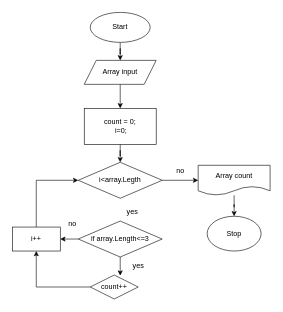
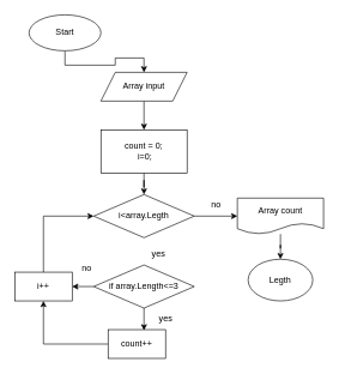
  <mxCell id="0" />
  <mxCell id="1" parent="0" />
  <mxCell id="2" style="edgeStyle=orthogonalEdgeStyle;rounded=0;orthogonalLoop=1;jettySize=auto;html=1;entryX=0.5;entryY=0;entryDx=0;entryDy=0;" edge="1" parent="1" source="3" target="9"><mxGeometry relative="1" as="geometry" /></mxCell>
- <mxCell id="3" value="Start" style="ellipse;whiteSpace=wrap;html=1;" parent="1" vertex="1"><mxGeometry x="150" y="20" width="100" height="50" as="geometry" /></mxCell>
+ <mxCell id="3" value="Start" style="ellipse;whiteSpace=wrap;html=1;" parent="1" vertex="1"><mxGeometry x="40" y="20" width="100" height="50" as="geometry" /></mxCell>
  <mxCell id="4" style="edgeStyle=orthogonalEdgeStyle;rounded=0;orthogonalLoop=1;jettySize=auto;html=1;exitX=0.5;exitY=1;exitDx=0;exitDy=0;" edge="1" parent="1" source="5" target="7"><mxGeometry relative="1" as="geometry" /></mxCell>
  <mxCell id="5" value="count = 0;&lt;br&gt;&amp;nbsp;i=0;" style="rounded=0;whiteSpace=wrap;html=1;" parent="1" vertex="1"><mxGeometry x="140" y="180" width="120" height="60" as="geometry" /></mxCell>
  <mxCell id="6" style="edgeStyle=orthogonalEdgeStyle;rounded=0;orthogonalLoop=1;jettySize=auto;html=1;exitX=1;exitY=0.5;exitDx=0;exitDy=0;" edge="1" parent="1" source="7" target="18"><mxGeometry relative="1" as="geometry" /></mxCell>
  <mxCell id="7" value="i&amp;lt;array.Legth" style="rhombus;whiteSpace=wrap;html=1;" parent="1" vertex="1"><mxGeometry x="130" y="270" width="140" height="60" as="geometry" /></mxCell>
  <mxCell id="8" style="edgeStyle=orthogonalEdgeStyle;rounded=0;orthogonalLoop=1;jettySize=auto;html=1;exitX=0.5;exitY=1;exitDx=0;exitDy=0;entryX=0.5;entryY=0;entryDx=0;entryDy=0;" edge="1" parent="1" source="9" target="5"><mxGeometry relative="1" as="geometry" /></mxCell>
  <mxCell id="9" value="Array input" style="shape=parallelogram;perimeter=parallelogramPerimeter;whiteSpace=wrap;html=1;fixedSize=1;" vertex="1" parent="1"><mxGeometry x="140" y="100" width="120" height="40" as="geometry" /></mxCell>
  <mxCell id="10" style="edgeStyle=orthogonalEdgeStyle;rounded=0;orthogonalLoop=1;jettySize=auto;html=1;exitX=0.5;exitY=0;exitDx=0;exitDy=0;entryX=0;entryY=0.5;entryDx=0;entryDy=0;" edge="1" parent="1" source="11" target="7"><mxGeometry relative="1" as="geometry" /></mxCell>
  <mxCell id="11" value="i++" style="rounded=0;whiteSpace=wrap;html=1;" vertex="1" parent="1"><mxGeometry x="20" y="378" width="80" height="40" as="geometry" /></mxCell>
  <mxCell id="12" value="yes" style="text;html=1;align=center;verticalAlign=middle;resizable=0;points=[];autosize=1;strokeColor=none;fillColor=none;" vertex="1" parent="1"><mxGeometry x="200" y="338" width="40" height="30" as="geometry" /></mxCell>
  <mxCell id="13" style="edgeStyle=orthogonalEdgeStyle;rounded=0;orthogonalLoop=1;jettySize=auto;html=1;exitX=0.5;exitY=1;exitDx=0;exitDy=0;entryX=0.625;entryY=0.025;entryDx=0;entryDy=0;entryPerimeter=0;" edge="1" parent="1" source="15" target="22"><mxGeometry relative="1" as="geometry" /></mxCell>
  <mxCell id="14" style="edgeStyle=orthogonalEdgeStyle;rounded=0;orthogonalLoop=1;jettySize=auto;html=1;exitX=0;exitY=0.5;exitDx=0;exitDy=0;entryX=1;entryY=0.5;entryDx=0;entryDy=0;" edge="1" parent="1" source="15" target="11"><mxGeometry relative="1" as="geometry" /></mxCell>
  <mxCell id="15" value="if array.Length&amp;lt;=3" style="rhombus;whiteSpace=wrap;html=1;" vertex="1" parent="1"><mxGeometry x="130" y="368" width="140" height="60" as="geometry" /></mxCell>
  <mxCell id="16" value="yes" style="text;html=1;align=center;verticalAlign=middle;resizable=0;points=[];autosize=1;strokeColor=none;fillColor=none;" vertex="1" parent="1"><mxGeometry x="210" y="428" width="40" height="30" as="geometry" /></mxCell>
  <mxCell id="17" style="edgeStyle=orthogonalEdgeStyle;rounded=0;orthogonalLoop=1;jettySize=auto;html=1;entryX=0.5;entryY=0;entryDx=0;entryDy=0;" edge="1" parent="1" source="18" target="19"><mxGeometry relative="1" as="geometry" /></mxCell>
  <mxCell id="18" value="Array count" style="shape=document;whiteSpace=wrap;html=1;boundedLbl=1;" vertex="1" parent="1"><mxGeometry x="330" y="275" width="120" height="50" as="geometry" /></mxCell>
- <mxCell id="19" value="Stop" style="ellipse;whiteSpace=wrap;html=1;" vertex="1" parent="1"><mxGeometry x="345" y="360" width="90" height="58" as="geometry" /></mxCell>
+ <mxCell id="19" value="Legth" style="ellipse;whiteSpace=wrap;html=1;" vertex="1" parent="1"><mxGeometry x="345" y="360" width="90" height="58" as="geometry" /></mxCell>
  <mxCell id="20" value="no" style="text;html=1;align=center;verticalAlign=middle;resizable=0;points=[];autosize=1;strokeColor=none;fillColor=none;" vertex="1" parent="1"><mxGeometry x="280" y="270" width="40" height="30" as="geometry" /></mxCell>
  <mxCell id="21" style="edgeStyle=orthogonalEdgeStyle;rounded=0;orthogonalLoop=1;jettySize=auto;html=1;exitX=0;exitY=0.5;exitDx=0;exitDy=0;entryX=0.5;entryY=1;entryDx=0;entryDy=0;" edge="1" parent="1" source="22" target="11"><mxGeometry relative="1" as="geometry" /></mxCell>
- <mxCell id="22" value="count++" style="rhombus;whiteSpace=wrap;html=1;" vertex="1" parent="1"><mxGeometry x="150" y="458" width="80" height="40" as="geometry" /></mxCell>
+ <mxCell id="22" value="count++" style="rounded=0;whiteSpace=wrap;html=1;" vertex="1" parent="1"><mxGeometry x="150" y="458" width="80" height="40" as="geometry" /></mxCell>
  <mxCell id="23" value="no" style="text;html=1;align=center;verticalAlign=middle;resizable=0;points=[];autosize=1;strokeColor=none;fillColor=none;" vertex="1" parent="1"><mxGeometry x="100" y="358" width="40" height="30" as="geometry" /></mxCell>
